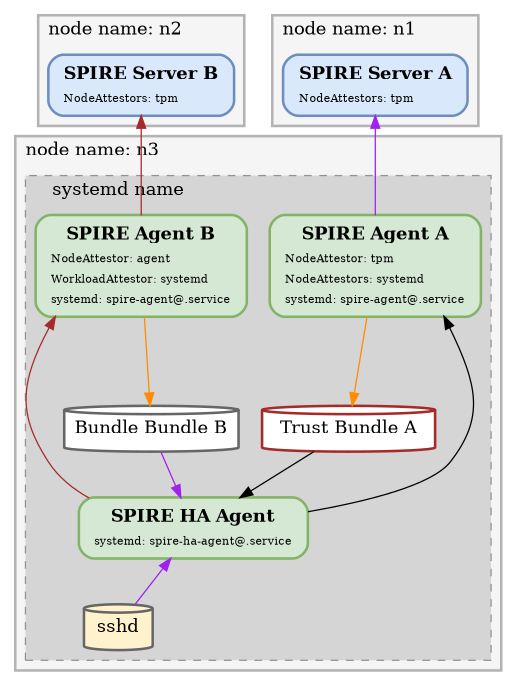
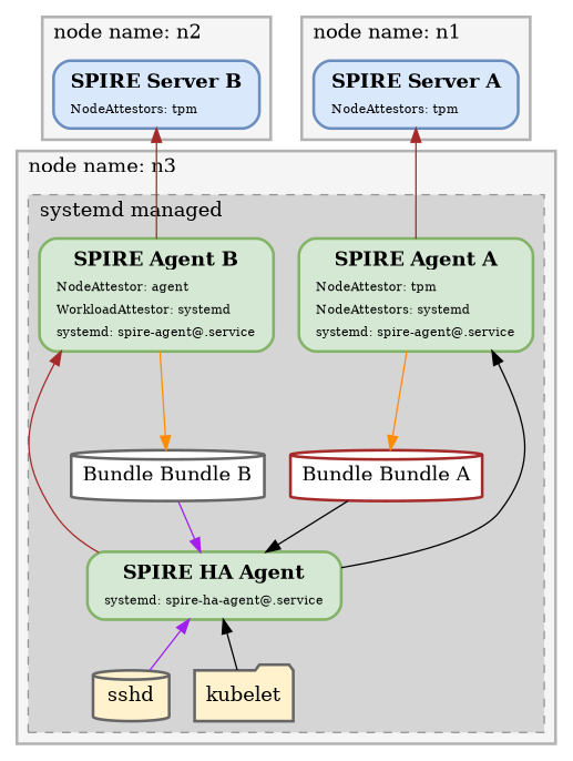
  digraph {
    node [color=gray40 fillcolor="#d5e8d4" shape=record style="rounded,solid,filled,bold"]
    edge [color=purple dir=back]
    n1 [color="#6c8ebf" fillcolor="#dae8fc" label=<<table border="0"><tr><td><b>SPIRE Server B</b></td></tr><tr><td align="left"><font point-size="9">NodeAttestors: tpm</font></td></tr></table>>]
    n2 [color="#6c8ebf" fillcolor="#dae8fc" label=<<table border="0"><tr><td><b>SPIRE Server A</b></td></tr><tr><td align="left"><font point-size="9">NodeAttestors: tpm</font></td></tr></table>>]
-   n3 [color=brown fillcolor="#ffffff" label="Trust Bundle A" shape=cylinder]
+   n3 [color=brown fillcolor="#ffffff" label="Bundle Bundle A" shape=cylinder]
    n4 [fillcolor="#ffffff" label="Bundle Bundle B" shape=cylinder]
    n5 [color="#82b366" label=<<table border="0"><tr><td><b>SPIRE HA Agent</b></td></tr><tr><td align="left"><font point-size="9">systemd: spire-ha-agent@.service</font></td></tr></table>>]
    n6 [color="#82b366" label=<<table border="0"><tr><td><b>SPIRE Agent A</b></td></tr><tr><td align="left"><font point-size="9">NodeAttestor: tpm</font></td></tr><tr><td align="left"><font point-size="9">NodeAttestors: systemd</font></td></tr><tr><td align="left"><font point-size="9">systemd: spire-agent@.service</font></td></tr></table>>]
    n7 [color="#82b366" label=<<table border="0"><tr><td><b>SPIRE Agent B</b></td></tr><tr><td align="left"><font point-size="9">NodeAttestor: agent</font></td></tr><tr><td align="left"><font point-size="9">WorkloadAttestor: systemd</font></td></tr><tr><td align="left"><font point-size="9">systemd: spire-agent@.service</font></td></tr></table>>]
    n8 [fillcolor="#fff2cc" label=sshd shape=cylinder]
+   n9 [fillcolor="#fff2cc" label=kubelet shape=folder]
    subgraph cluster_1 {
      color="#b3b3b3"
      fillcolor="#f5f5f5"
      label="node name: n2"
      labeljust=l
      style="filled,solid,bold"
      n1
    }
    subgraph cluster_2 {
      color="#b3b3b3"
      fillcolor="#f5f5f5"
      label="node name: n1"
      labeljust=l
      style="filled,solid,bold"
      n2
    }
    subgraph cluster_3 {
      color="#b3b3b3"
      fillcolor="#f5f5f5"
      label="node name: n3"
      labeljust=l
      style="filled,solid,bold"
      subgraph cluster_4 {
        color="#939393"
        fillcolor="#d5d5d5"
-       label="systemd name"
+       label="systemd managed"
        labeljust=l
        style="dashed,filled"
        n6
        n7
        n8
+       n9
        subgraph cluster_5 {
          color="#939393"
          fillcolor="#d5d5d5"
          label="systemd managed"
          labeljust=l
          style=invis
          n5
          subgraph cluster_6 {
            color="#939393"
            fillcolor="#d5d5d5"
            label="systemd managed"
            labeljust=l
            style=invis
            n3
            n4
          }
        }
      }
    }
    n1 -> n7 [color=brown]
-   n2 -> n6
+   n2 -> n6 [color=brown]
    n3 -> n5 [color=black dir=""]
    n4 -> n5 [dir=""]
    n5 -> n8
+   n5 -> n9 [color=black]
    n6 -> n3 [color=darkorange dir=""]
    n6 -> n5 [color=black]
    n7 -> n4 [color=darkorange dir=""]
    n7 -> n5 [color=brown]
  }
